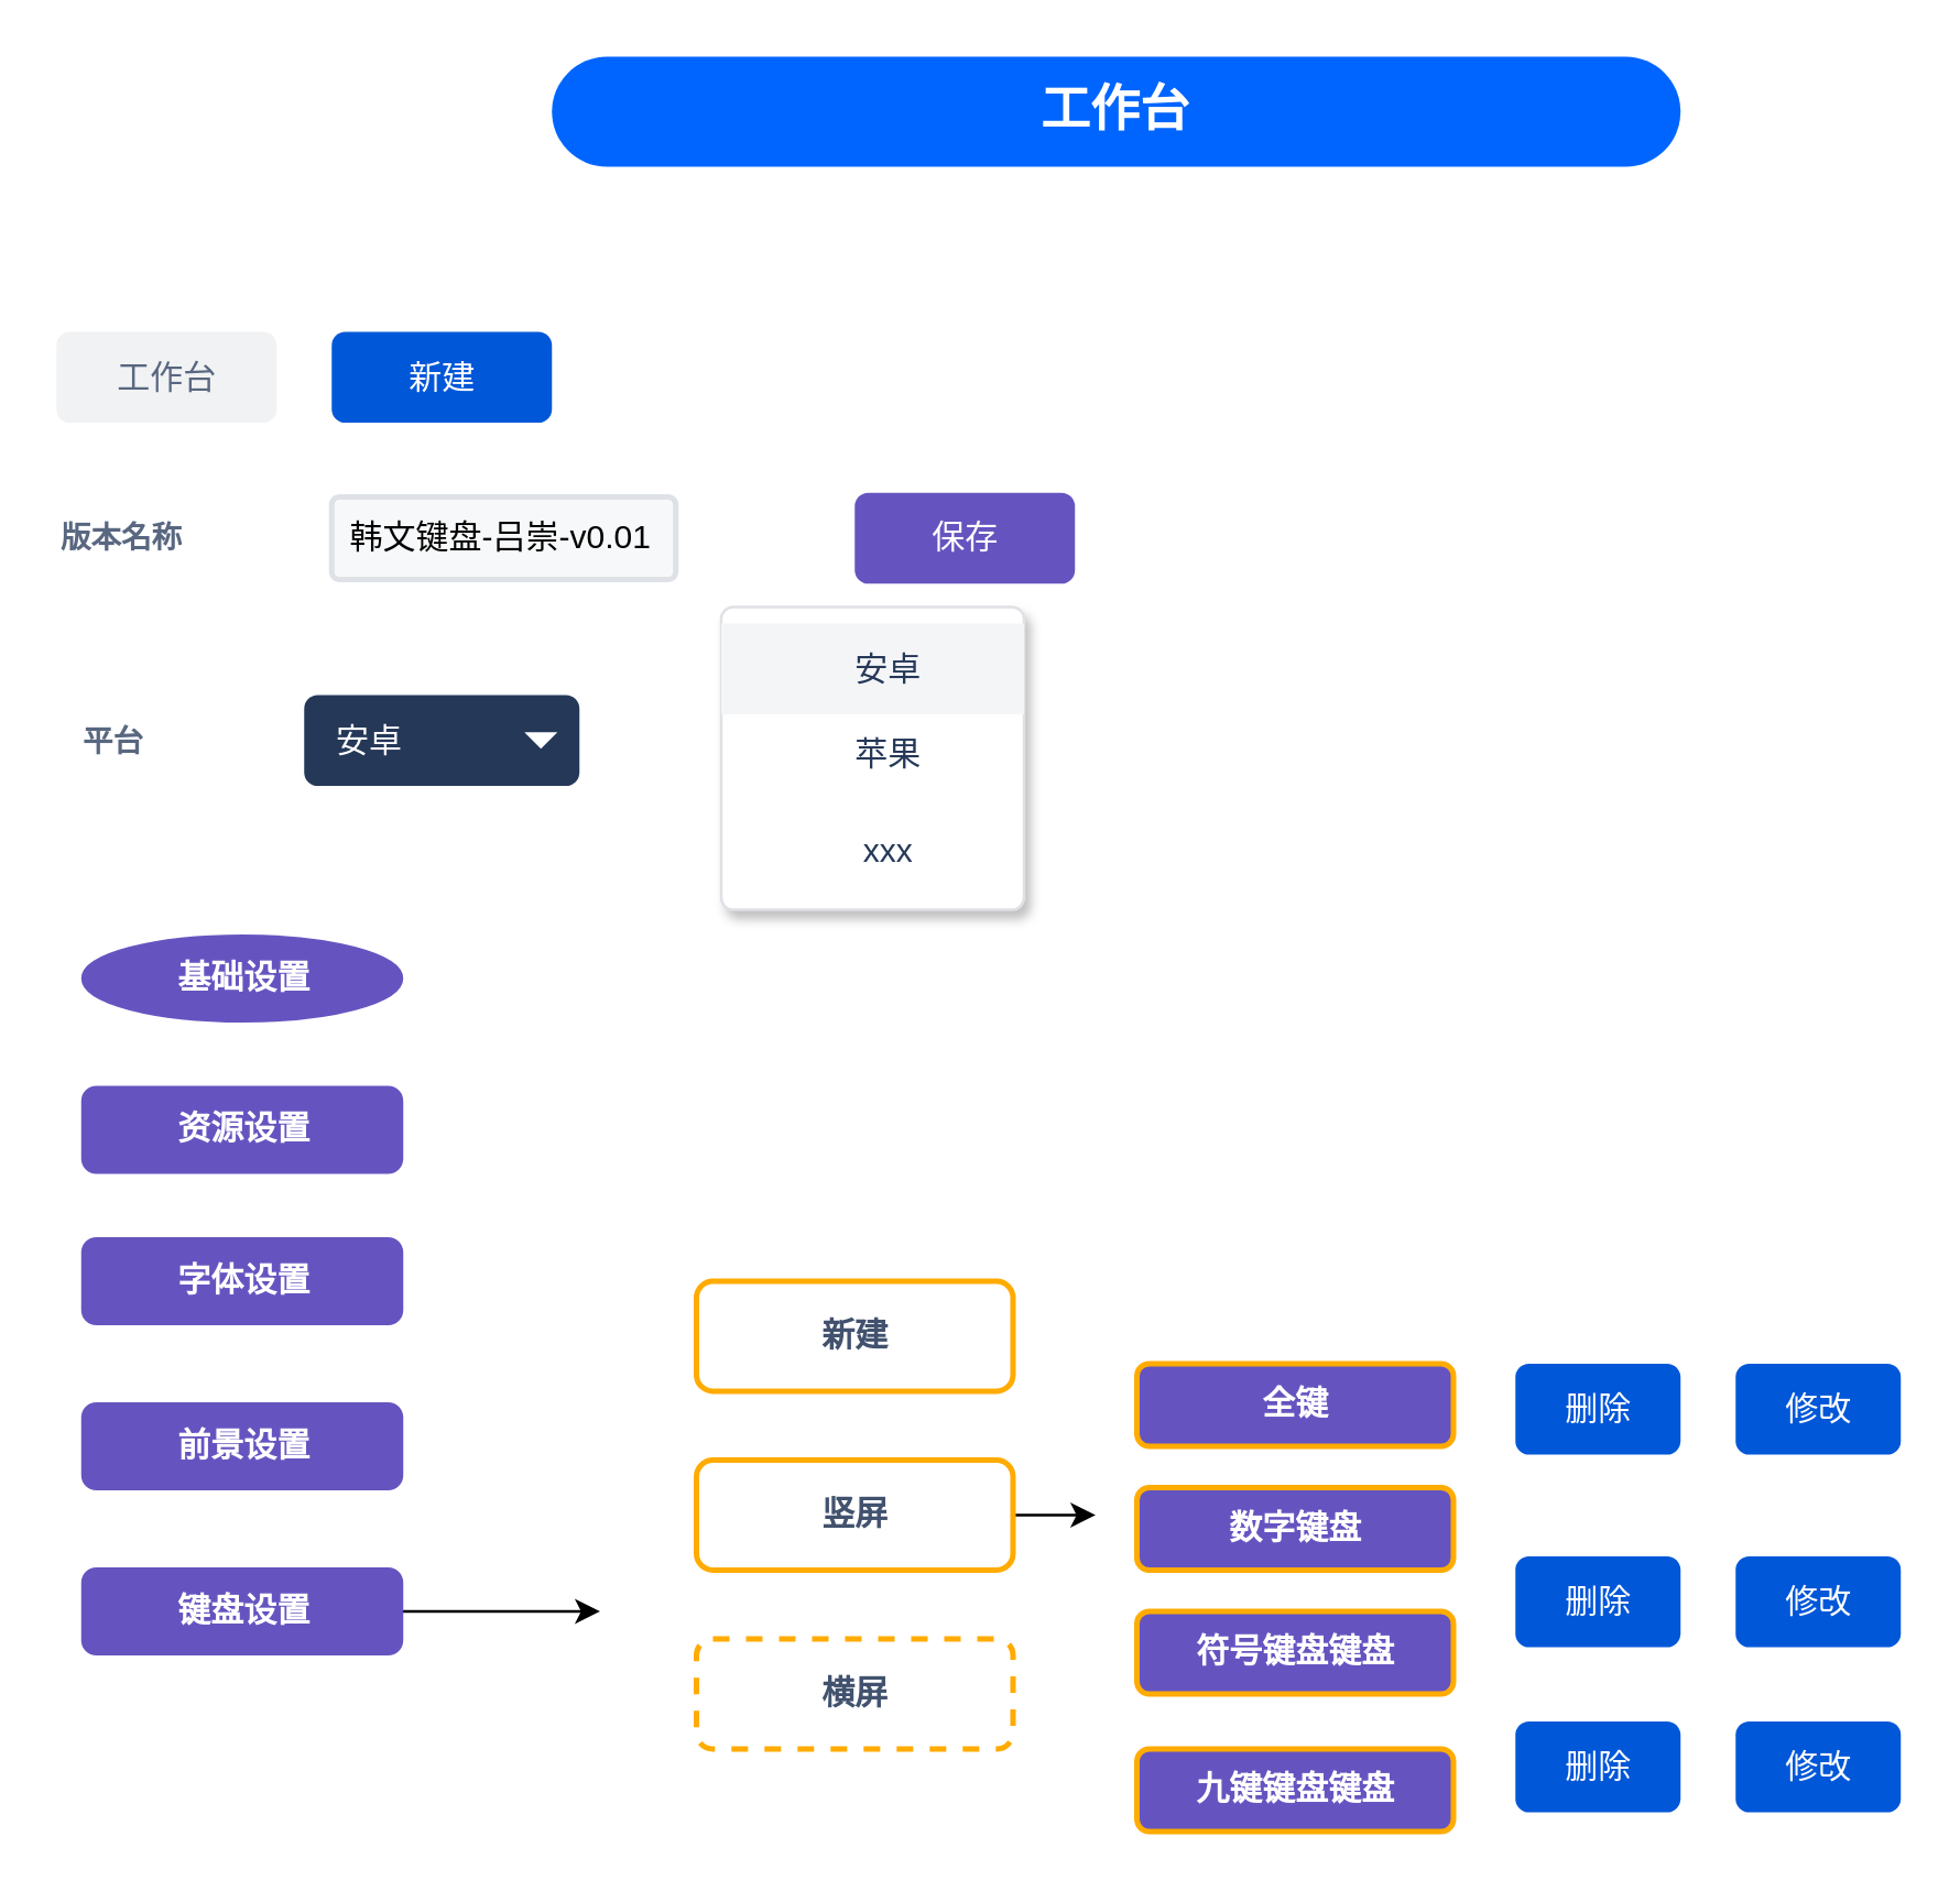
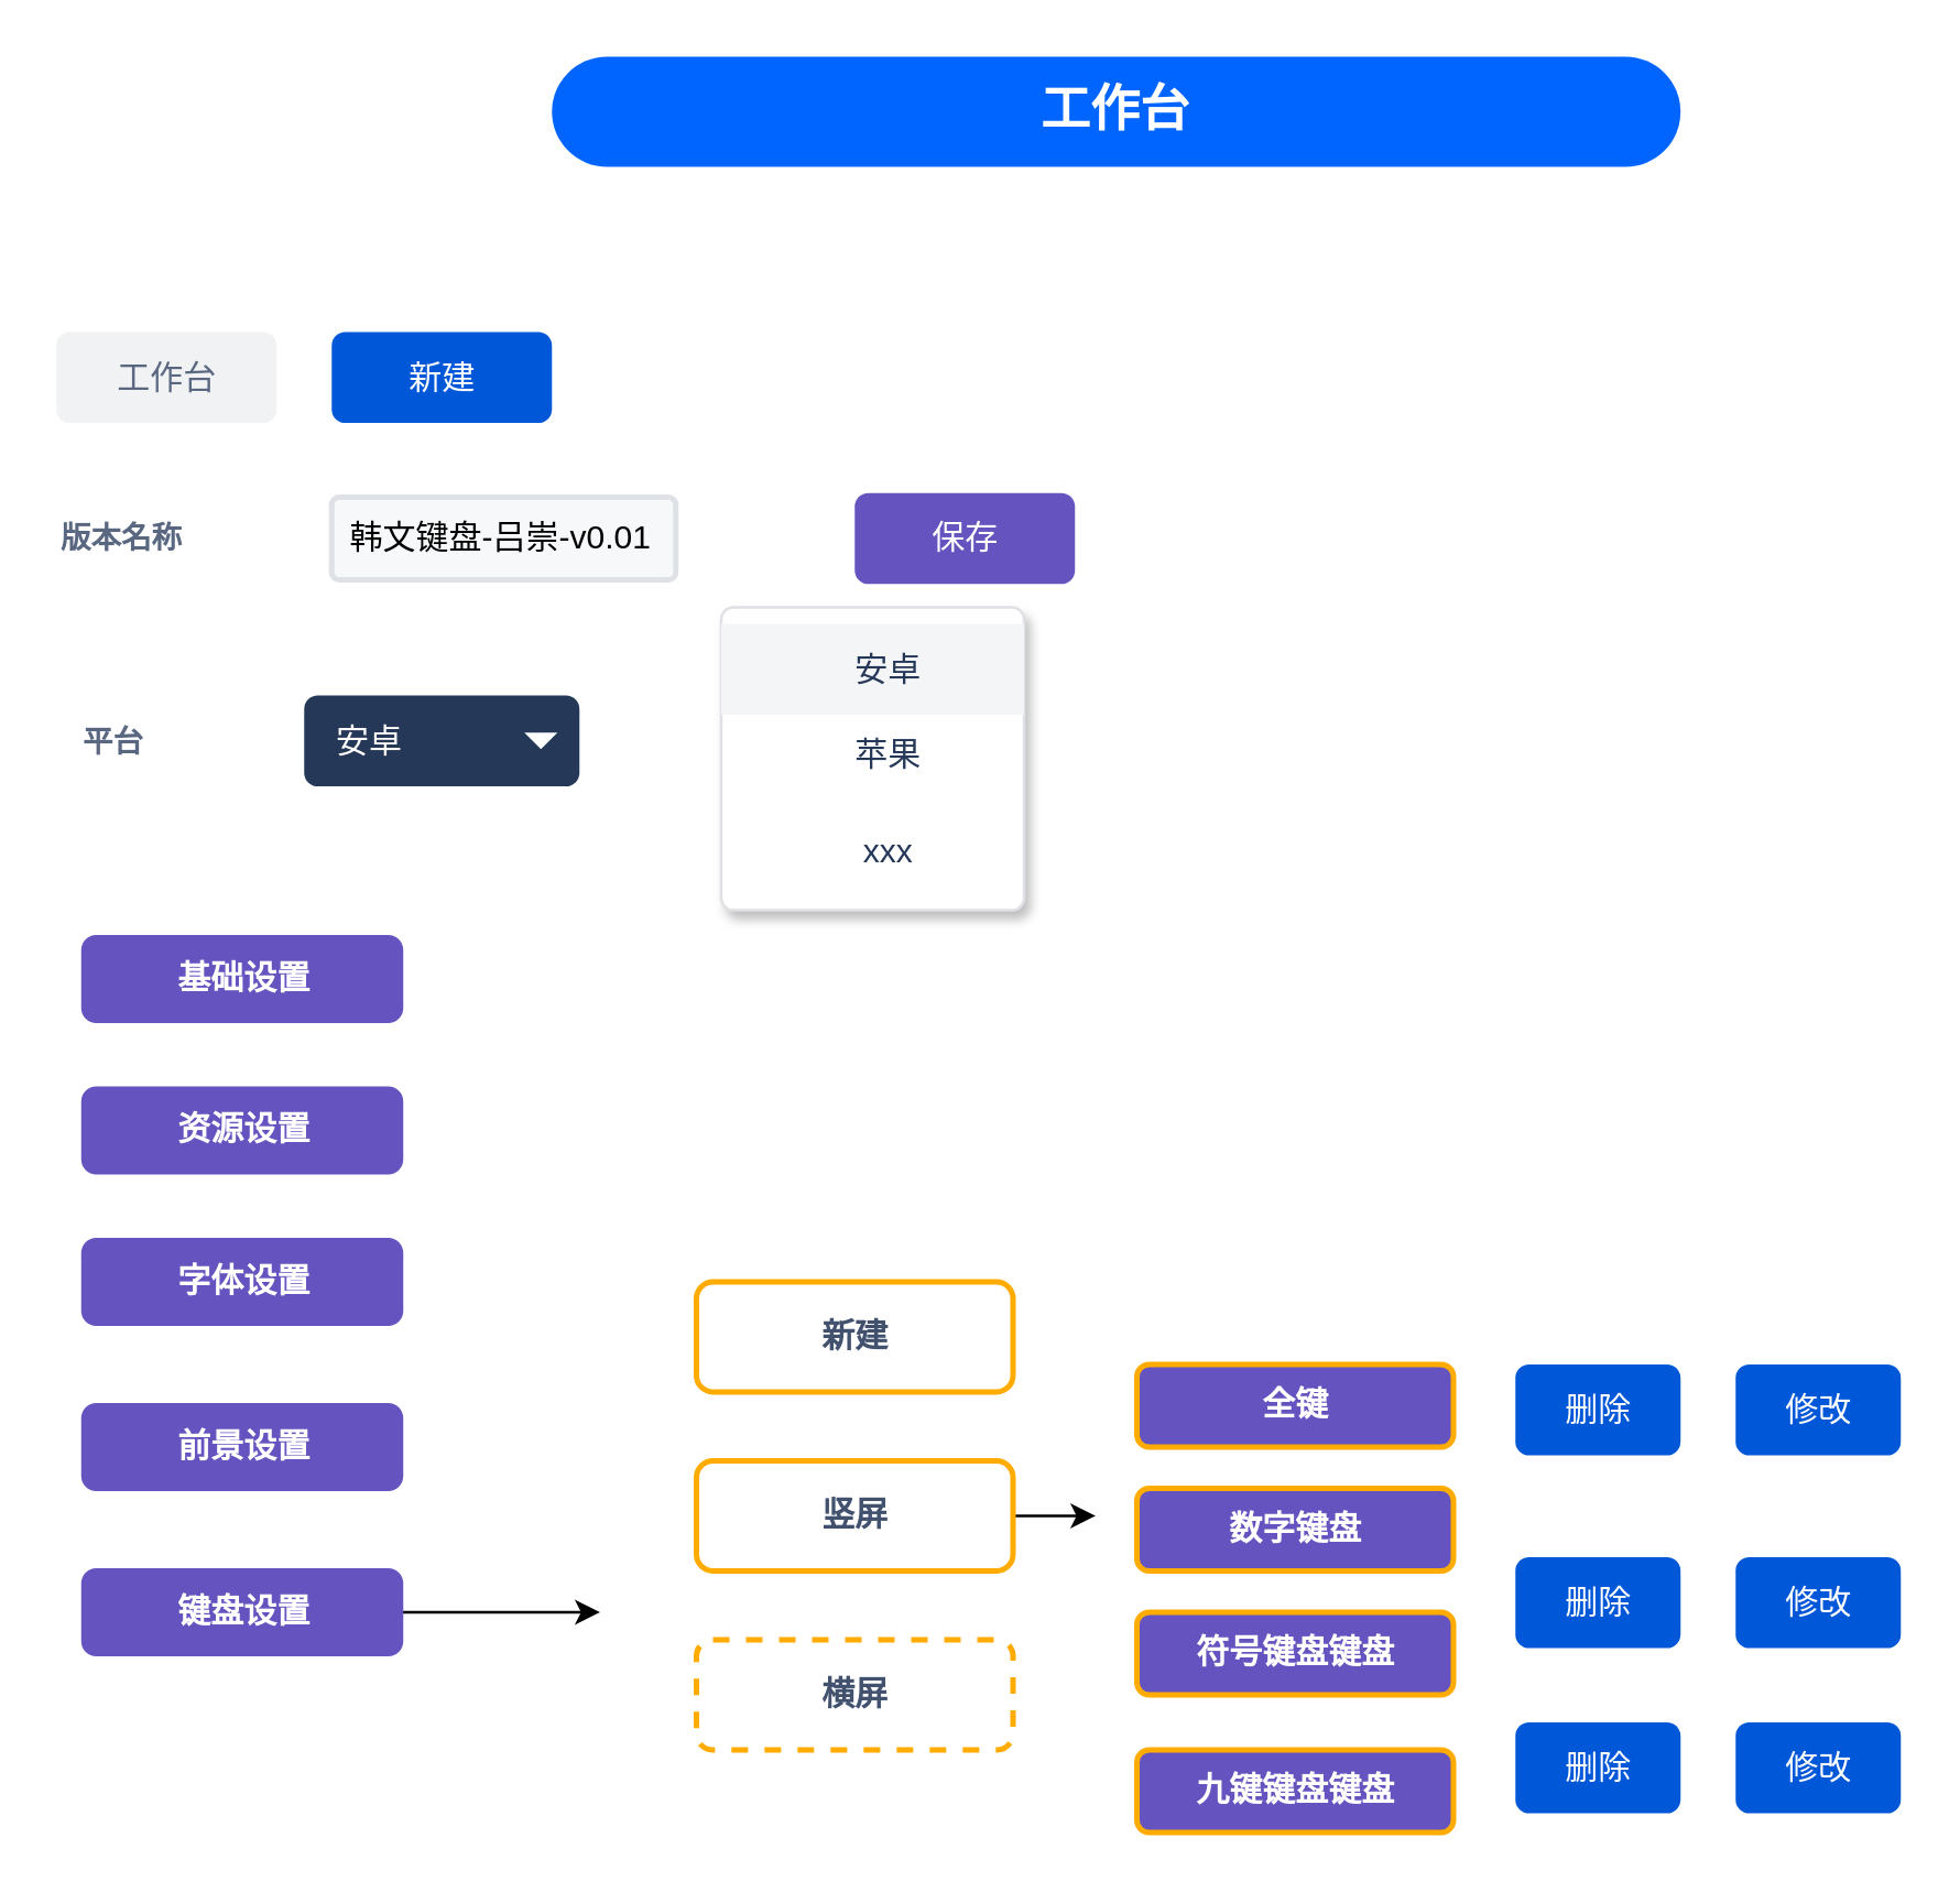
  <mxCell id="0" />
  <mxCell id="1" parent="0" />
  <mxCell id="2" value="工作台" style="rounded=1;fillColor=#0065FF;strokeColor=none;html=1;fontColor=#ffffff;align=center;verticalAlign=middle;whiteSpace=wrap;fontSize=18;fontStyle=1;arcSize=50" vertex="1" parent="1"><mxGeometry x="200" y="20" width="410" height="40" as="geometry" /></mxCell>
  <mxCell id="3" value="新建" style="rounded=1;fillColor=#0057D8;align=center;strokeColor=none;html=1;fontColor=#ffffff;fontSize=12" vertex="1" parent="1"><mxGeometry x="120" y="120" width="80" height="33" as="geometry" /></mxCell>
  <mxCell id="4" value="韩文键盘-吕崇-v0.01" style="rounded=1;arcSize=9;fillColor=#F7F8F9;align=left;spacingLeft=5;strokeColor=#DEE1E6;html=1;strokeWidth=2;fontSize=12" vertex="1" parent="1"><mxGeometry x="120" y="180" width="125" height="30" as="geometry" /></mxCell>
  <mxCell id="5" value="版本名称" style="fillColor=none;strokeColor=none;html=1;fontSize=11;fontStyle=0;align=left;fontColor=#596780;fontStyle=1;fontSize=11" vertex="1" parent="1"><mxGeometry x="20" y="185" width="60" height="20" as="geometry" /></mxCell>
  <mxCell id="6" value="保存" style="rounded=1;fillColor=#6554c0;align=center;strokeColor=none;html=1;fontColor=#ffffff;fontSize=12;" vertex="1" parent="1"><mxGeometry x="310" y="178.5" width="80" height="33" as="geometry" /></mxCell>
  <mxCell id="7" value="工作台" style="rounded=1;align=center;fillColor=#F1F2F4;strokeColor=none;html=1;fontColor=#596780;fontSize=12" vertex="1" parent="1"><mxGeometry x="20" y="120" width="80" height="33" as="geometry" /></mxCell>
  <mxCell id="8" value="资源设置" style="dashed=0;html=1;rounded=1;fillColor=#6554C0;strokeColor=#6554C0;fontSize=12;align=center;fontStyle=1;strokeWidth=2;fontColor=#ffffff" vertex="1" parent="1"><mxGeometry x="30" y="395" width="115" height="30" as="geometry" /></mxCell>
  <mxCell id="9" value="前景设置" style="dashed=0;html=1;rounded=1;fillColor=#6554C0;strokeColor=#6554C0;fontSize=12;align=center;fontStyle=1;strokeWidth=2;fontColor=#ffffff" vertex="1" parent="1"><mxGeometry x="30" y="510" width="115" height="30" as="geometry" /></mxCell>
  <mxCell id="10" value="字体设置" style="dashed=0;html=1;rounded=1;fillColor=#6554C0;strokeColor=#6554C0;fontSize=12;align=center;fontStyle=1;strokeWidth=2;fontColor=#ffffff" vertex="1" parent="1"><mxGeometry x="30" y="450" width="115" height="30" as="geometry" /></mxCell>
- <mxCell id="11" value="基础设置" style="ellipse;dashed=0;html=1;fillColor=#6554C0;strokeColor=#6554C0;fontSize=12;align=center;fontStyle=1;strokeWidth=2;fontColor=#ffffff;" vertex="1" parent="1"><mxGeometry x="30" y="340" width="115" height="30" as="geometry" /></mxCell>
+ <mxCell id="11" value="基础设置" style="dashed=0;html=1;rounded=1;fillColor=#6554C0;strokeColor=#6554C0;fontSize=12;align=center;fontStyle=1;strokeWidth=2;fontColor=#ffffff" vertex="1" parent="1"><mxGeometry x="30" y="340" width="115" height="30" as="geometry" /></mxCell>
  <mxCell id="12" style="edgeStyle=orthogonalEdgeStyle;rounded=0;orthogonalLoop=1;jettySize=auto;html=1;" edge="1" parent="1" source="13"><mxGeometry relative="1" as="geometry"><mxPoint x="217.5" y="585" as="targetPoint" /></mxGeometry></mxCell>
  <mxCell id="13" value="键盘设置" style="dashed=0;html=1;rounded=1;fillColor=#6554C0;strokeColor=#6554C0;fontSize=12;align=center;fontStyle=1;strokeWidth=2;fontColor=#ffffff" vertex="1" parent="1"><mxGeometry x="30" y="570" width="115" height="30" as="geometry" /></mxCell>
  <mxCell id="14" style="edgeStyle=orthogonalEdgeStyle;rounded=0;orthogonalLoop=1;jettySize=auto;html=1;" edge="1" parent="1" source="15"><mxGeometry relative="1" as="geometry"><mxPoint x="397.5" y="550" as="targetPoint" /></mxGeometry></mxCell>
  <mxCell id="15" value="竖屏" style="dashed=0;html=1;rounded=1;strokeColor=#FFAB00;fontSize=12;align=center;fontStyle=1;strokeWidth=2;fontColor=#42526E" vertex="1" parent="1"><mxGeometry x="252.5" y="530" width="115" height="40" as="geometry" /></mxCell>
  <mxCell id="16" value="横屏" style="dashed=1;html=1;rounded=1;strokeColor=#FFAB00;fontSize=12;align=center;fontStyle=1;strokeWidth=2;fontColor=#42526E;" vertex="1" parent="1"><mxGeometry x="252.5" y="595" width="115" height="40" as="geometry" /></mxCell>
  <mxCell id="17" value="全键" style="dashed=0;html=1;rounded=1;fillColor=#6554C0;strokeColor=#FFAB00;fontSize=12;align=center;fontStyle=1;strokeWidth=2;fontColor=#ffffff" vertex="1" parent="1"><mxGeometry x="412.5" y="495" width="115" height="30" as="geometry" /></mxCell>
  <mxCell id="18" value="数字键盘" style="dashed=0;html=1;rounded=1;fillColor=#6554C0;strokeColor=#FFAB00;fontSize=12;align=center;fontStyle=1;strokeWidth=2;fontColor=#ffffff" vertex="1" parent="1"><mxGeometry x="412.5" y="540" width="115" height="30" as="geometry" /></mxCell>
  <mxCell id="19" value="符号键盘键盘" style="dashed=0;html=1;rounded=1;fillColor=#6554C0;strokeColor=#FFAB00;fontSize=12;align=center;fontStyle=1;strokeWidth=2;fontColor=#ffffff" vertex="1" parent="1"><mxGeometry x="412.5" y="585" width="115" height="30" as="geometry" /></mxCell>
  <mxCell id="20" value="九键键盘键盘" style="dashed=0;html=1;rounded=1;fillColor=#6554C0;strokeColor=#FFAB00;fontSize=12;align=center;fontStyle=1;strokeWidth=2;fontColor=#ffffff" vertex="1" parent="1"><mxGeometry x="412.5" y="635" width="115" height="30" as="geometry" /></mxCell>
  <mxCell id="21" value="安卓" style="rounded=1;fillColor=#253858;strokeColor=none;html=1;fontColor=#ffffff;align=left;fontSize=12;spacingLeft=10" vertex="1" parent="1"><mxGeometry x="110" y="252" width="100" height="33" as="geometry" /></mxCell>
  <mxCell id="22" value="" style="shape=triangle;direction=south;fillColor=#ffffff;strokeColor=none;html=1" vertex="1" parent="21"><mxGeometry x="1" y="0.5" width="12" height="6" relative="1" as="geometry"><mxPoint x="-20" y="-3" as="offset" /></mxGeometry></mxCell>
  <mxCell id="23" value="" style="rounded=1;fillColor=#ffffff;strokeColor=#DFE1E5;shadow=1;html=1;arcSize=4;align=center;" vertex="1" parent="1"><mxGeometry x="261.5" y="220" width="110" height="110" as="geometry" /></mxCell>
  <mxCell id="24" value="安卓" style="rounded=0;fillColor=#F4F5F7;strokeColor=none;shadow=0;html=1;align=center;fontSize=12;spacingLeft=10;fontColor=#253858;resizeWidth=1" vertex="1" parent="23"><mxGeometry width="110" height="33" relative="1" as="geometry"><mxPoint y="6" as="offset" /></mxGeometry></mxCell>
  <mxCell id="25" value="苹果" style="rounded=0;fillColor=none;strokeColor=none;shadow=0;html=1;align=center;fontSize=12;spacingLeft=10;fontColor=#253858;resizeWidth=1" vertex="1" parent="23"><mxGeometry width="110" height="30" relative="1" as="geometry"><mxPoint y="39" as="offset" /></mxGeometry></mxCell>
  <mxCell id="26" value="xxx" style="rounded=0;fillColor=none;strokeColor=none;shadow=0;html=1;align=center;fontSize=12;spacingLeft=10;fontColor=#253858;resizeWidth=1" vertex="1" parent="23"><mxGeometry width="110" height="33" relative="1" as="geometry"><mxPoint y="72" as="offset" /></mxGeometry></mxCell>
  <mxCell id="27" value="平台" style="fillColor=none;strokeColor=none;html=1;fontSize=11;fontStyle=0;align=left;fontColor=#596780;fontStyle=1;fontSize=11" vertex="1" parent="1"><mxGeometry x="27.5" y="258.5" width="60" height="20" as="geometry" /></mxCell>
  <mxCell id="28" value="新建" style="dashed=0;html=1;rounded=1;strokeColor=#FFAB00;fontSize=12;align=center;fontStyle=1;strokeWidth=2;fontColor=#42526E" vertex="1" parent="1"><mxGeometry x="252.5" y="465" width="115" height="40" as="geometry" /></mxCell>
  <mxCell id="29" value="删除" style="rounded=1;fillColor=#0057D8;align=center;strokeColor=none;html=1;fontColor=#ffffff;fontSize=12" vertex="1" parent="1"><mxGeometry x="550" y="495" width="60" height="33" as="geometry" /></mxCell>
  <mxCell id="30" value="修改" style="rounded=1;fillColor=#0057D8;align=center;strokeColor=none;html=1;fontColor=#ffffff;fontSize=12" vertex="1" parent="1"><mxGeometry x="630" y="495" width="60" height="33" as="geometry" /></mxCell>
  <mxCell id="31" value="删除" style="rounded=1;fillColor=#0057D8;align=center;strokeColor=none;html=1;fontColor=#ffffff;fontSize=12" vertex="1" parent="1"><mxGeometry x="550" y="565" width="60" height="33" as="geometry" /></mxCell>
  <mxCell id="32" value="修改" style="rounded=1;fillColor=#0057D8;align=center;strokeColor=none;html=1;fontColor=#ffffff;fontSize=12" vertex="1" parent="1"><mxGeometry x="630" y="565" width="60" height="33" as="geometry" /></mxCell>
  <mxCell id="33" value="删除" style="rounded=1;fillColor=#0057D8;align=center;strokeColor=none;html=1;fontColor=#ffffff;fontSize=12" vertex="1" parent="1"><mxGeometry x="550" y="625" width="60" height="33" as="geometry" /></mxCell>
  <mxCell id="34" value="修改" style="rounded=1;fillColor=#0057D8;align=center;strokeColor=none;html=1;fontColor=#ffffff;fontSize=12" vertex="1" parent="1"><mxGeometry x="630" y="625" width="60" height="33" as="geometry" /></mxCell>
